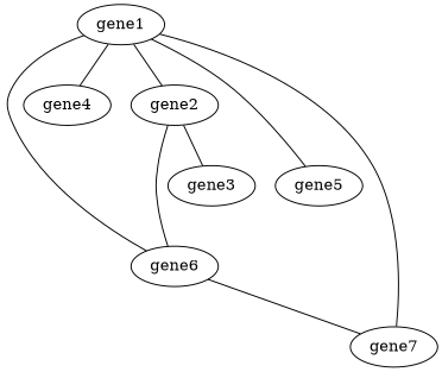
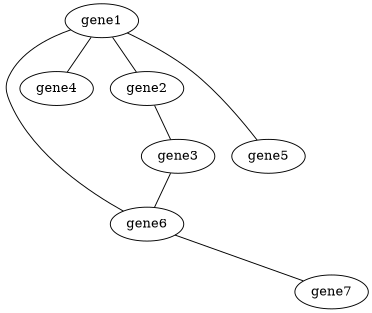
  strict graph {
    edge [weight=2]
    gene1
    gene2
    gene4
    gene5
    gene7
    gene3
    gene6
    gene1 -- gene2
    gene1 -- gene4 [weight=3]
    gene1 -- gene5 [weight=0.7]
-   gene1 -- gene7 [weight=1]
    gene2 -- gene3 [weight=1]
-   gene2 -- gene6
+   gene3 -- gene6
    gene6 -- gene1 [weight=0.5]
    gene6 -- gene7 [weight=0.3]
  }
